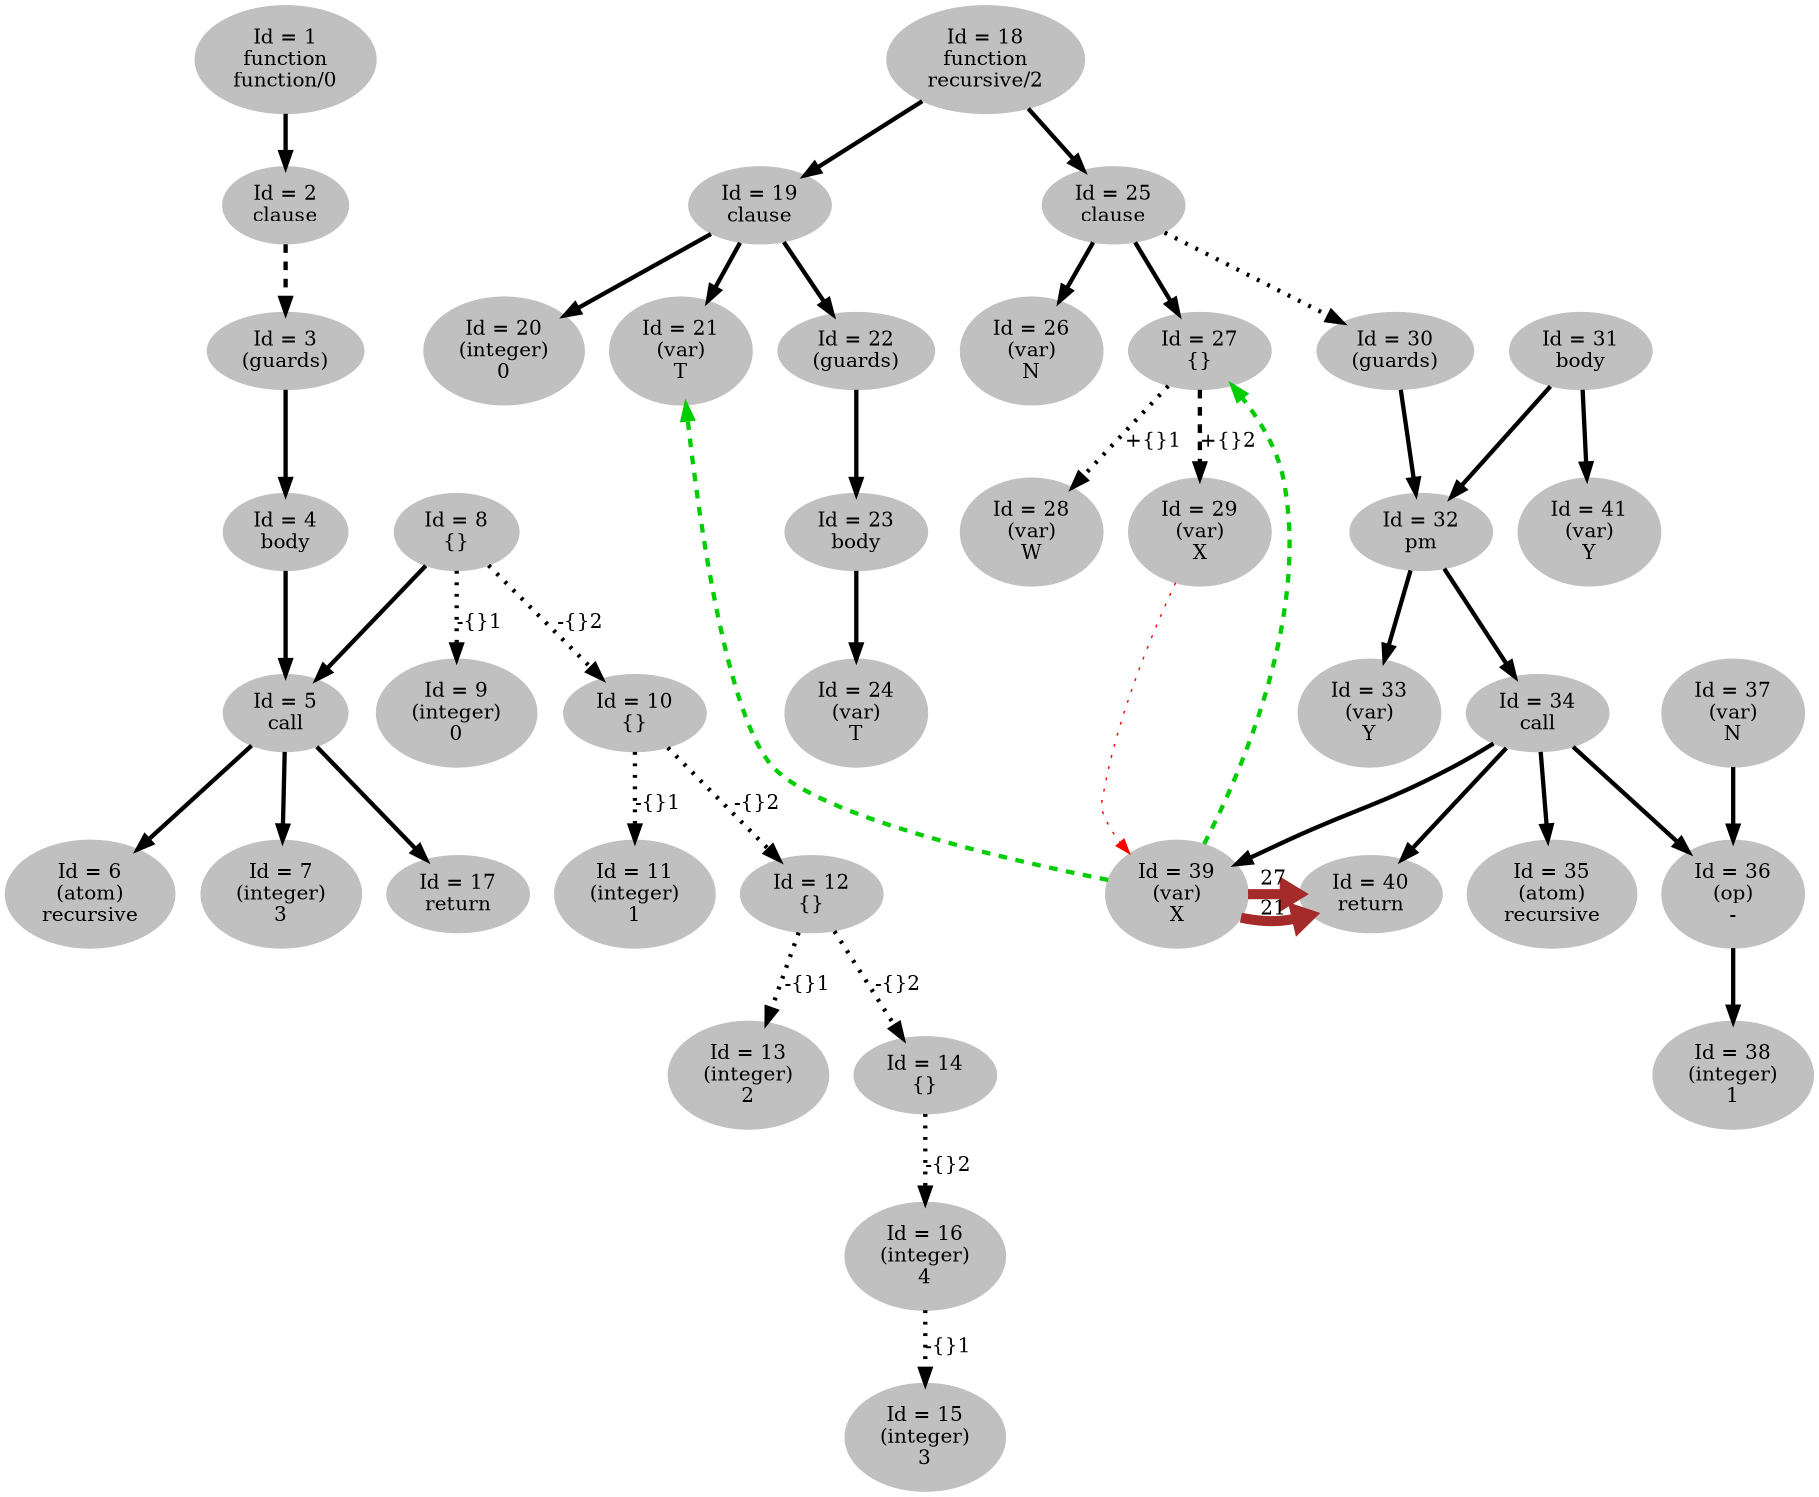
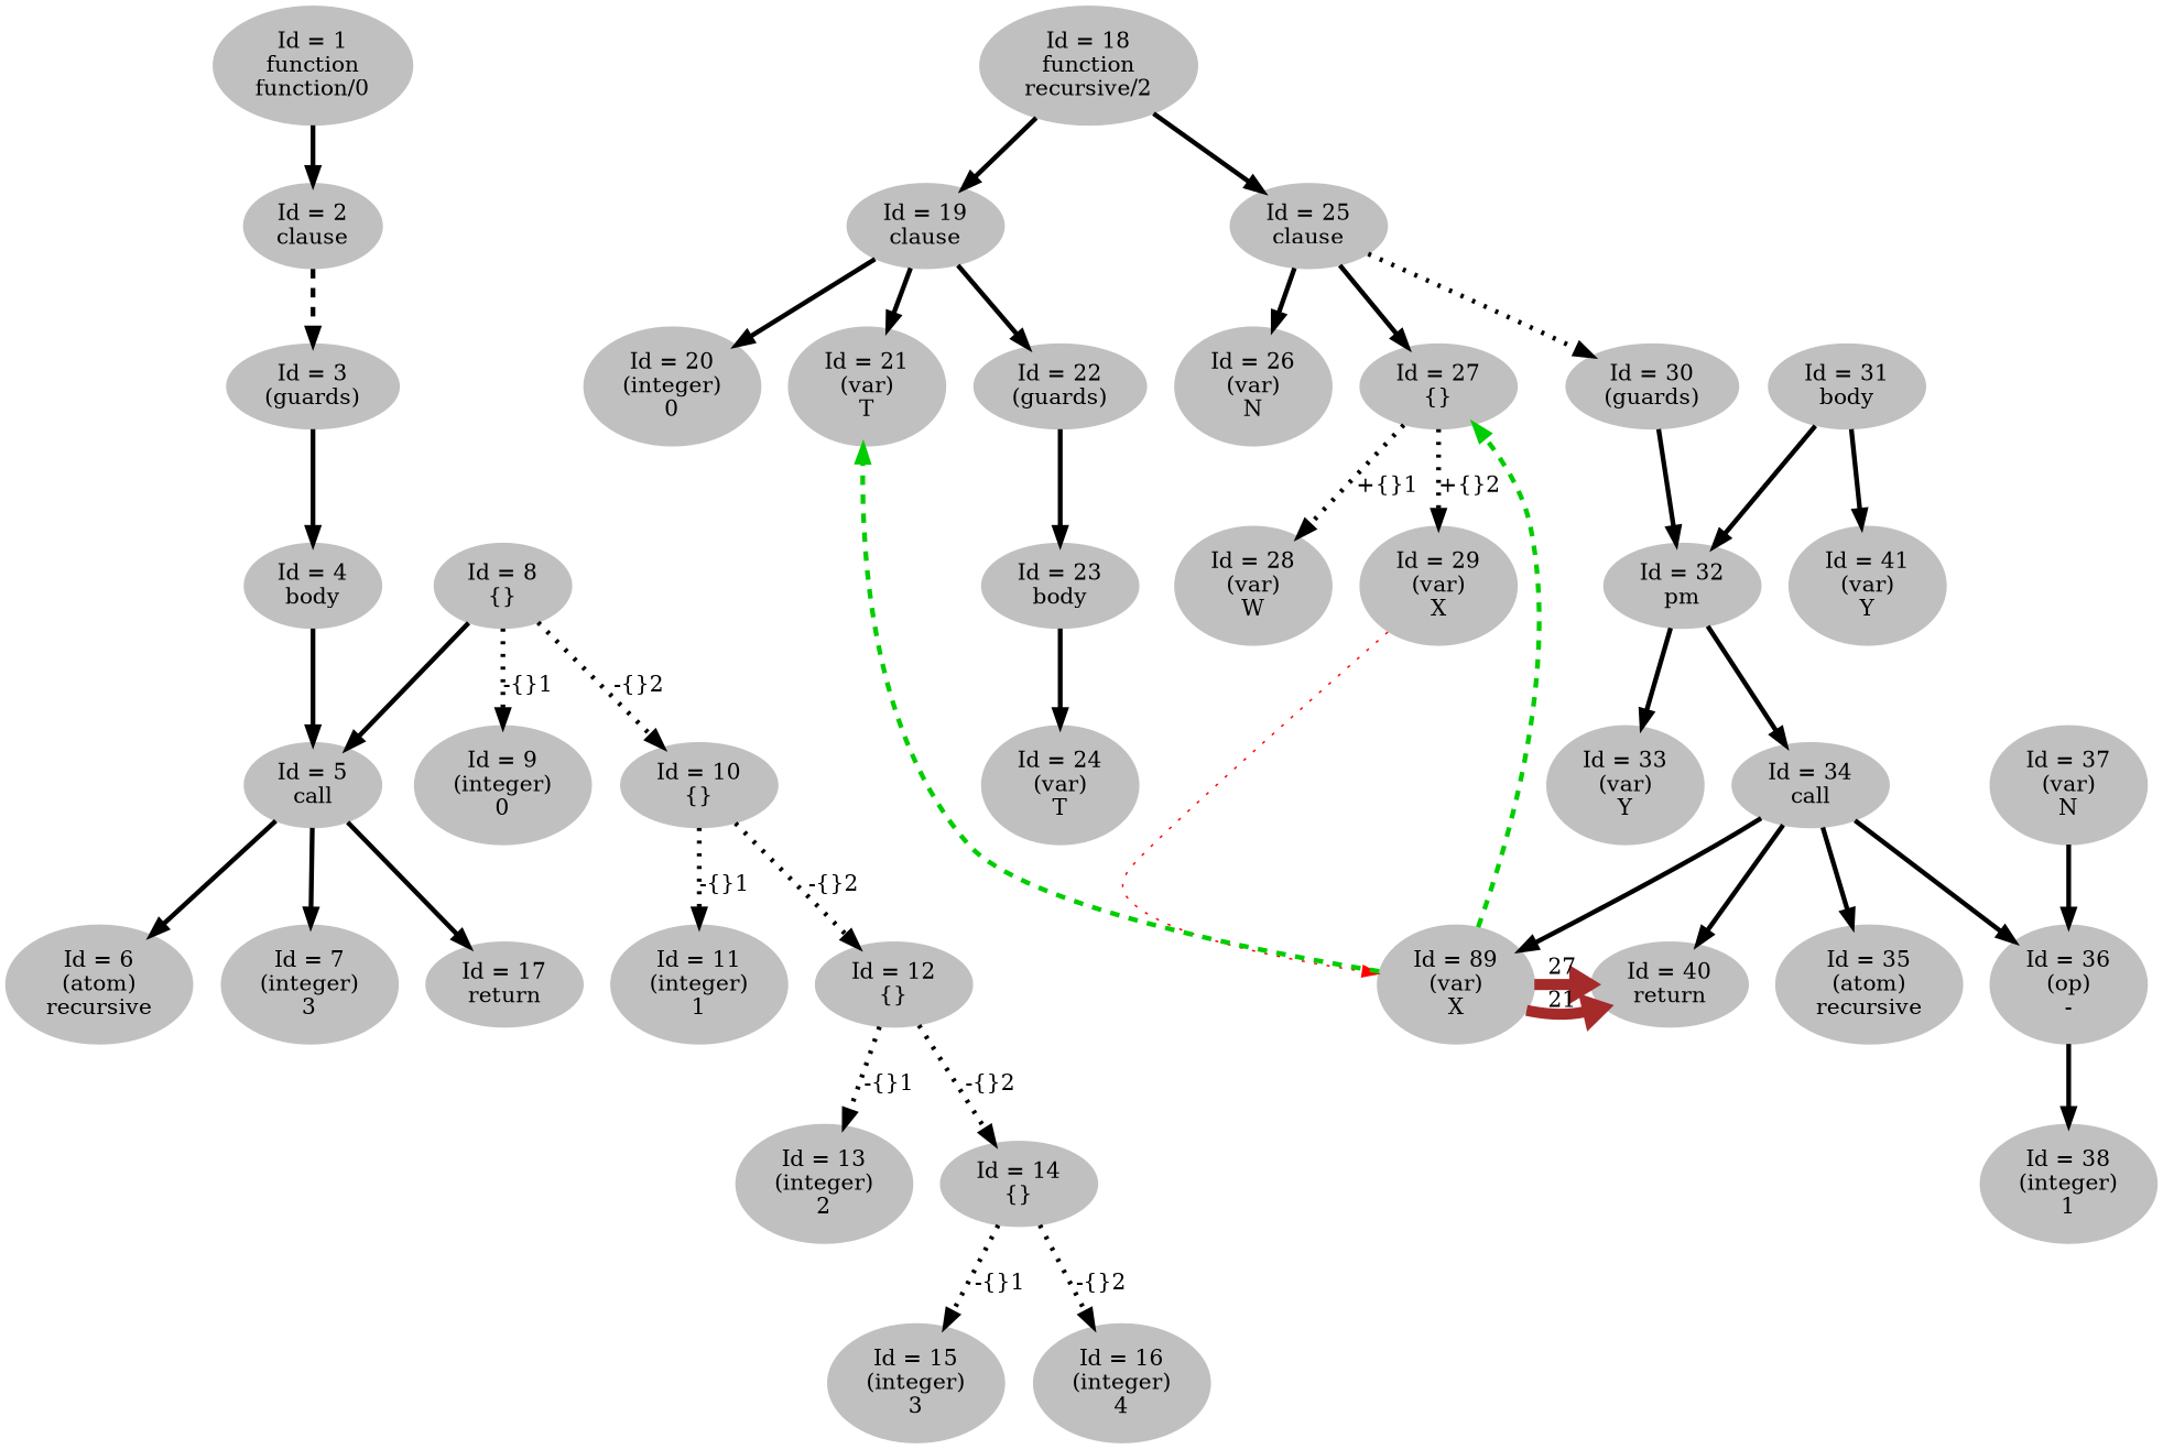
  digraph {
    node [color=gray fillcolor=gray fontcolor=black penwidth=1 shape=ellipse style=filled]
    edge [color=black penwidth=3]
    n1 [label="Id = 1\nfunction\nfunction/0"]
    n2 [label="Id = 2\nclause"]
    n3 [label="Id = 3\n(guards)\n"]
    n4 [label="Id = 4\nbody"]
    n5 [label="Id = 5\ncall"]
    n6 [label="Id = 6\n(atom)\nrecursive"]
    n7 [label="Id = 7\n(integer)\n3"]
    n8 [label="Id = 17\nreturn"]
    n9 [label="Id = 8\n{}"]
    n10 [label="Id = 9\n(integer)\n0"]
    n11 [label="Id = 10\n{}"]
    n12 [label="Id = 11\n(integer)\n1"]
    n13 [label="Id = 12\n{}"]
    n14 [label="Id = 13\n(integer)\n2"]
    n15 [label="Id = 14\n{}"]
    n16 [label="Id = 15\n(integer)\n3"]
    n17 [label="Id = 16\n(integer)\n4"]
    n18 [label="Id = 18\nfunction\nrecursive/2"]
    n19 [label="Id = 19\nclause"]
    n20 [label="Id = 25\nclause"]
    n21 [label="Id = 20\n(integer)\n0"]
    n22 [label="Id = 21\n(var)\nT"]
    n23 [label="Id = 22\n(guards)\n"]
    n24 [label="Id = 26\n(var)\nN"]
    n25 [label="Id = 27\n{}"]
    n26 [label="Id = 30\n(guards)\n"]
    n27 [label="Id = 23\nbody"]
    n28 [label="Id = 24\n(var)\nT"]
    n29 [label="Id = 28\n(var)\nW"]
    n30 [label="Id = 29\n(var)\nX"]
    n31 [label="Id = 32\npm"]
-   n32 [label="Id = 39\n(var)\nX"]
+   n32 [label="Id = 89\n(var)\nX"]
    n33 [label="Id = 40\nreturn"]
    n34 [label="Id = 31\nbody"]
    n35 [label="Id = 41\n(var)\nY"]
    n36 [label="Id = 33\n(var)\nY"]
    n37 [label="Id = 34\ncall"]
    n38 [label="Id = 35\n(atom)\nrecursive"]
    n39 [label="Id = 36\n(op)\n-"]
    n40 [label="Id = 38\n(integer)\n1"]
    n41 [label="Id = 37\n(var)\nN"]
    n1 -> n2
    n2 -> n3 [style=dashed]
    n3 -> n4
    n4 -> n5
    n5 -> n6
    n5 -> n7
    n5 -> n8
    n9 -> n5
    n9 -> n10 [label="-{}1" style=dotted]
    n9 -> n11 [label="-{}2" style=dotted]
    n11 -> n12 [label="-{}1" style=dotted]
    n11 -> n13 [label="-{}2" style=dotted]
    n13 -> n14 [label="-{}1" style=dotted]
    n13 -> n15 [label="-{}2" style=dotted]
-   n17 -> n16 [label="-{}1" style=dotted]
+   n15 -> n16 [label="-{}1" style=dotted]
    n15 -> n17 [label="-{}2" style=dotted]
    n18 -> n19
    n18 -> n20
    n19 -> n21
    n19 -> n22
    n19 -> n23
    n20 -> n24
    n20 -> n25
    n20 -> n26 [style=dotted]
    n23 -> n27
    n25 -> n29 [label="+{}1" style=dotted]
-   n25 -> n30 [label="+{}2" style=dashed]
+   n25 -> n30 [label="+{}2" style=dotted]
    n26 -> n31
    n27 -> n28
    n30 -> n32 [color=red constraint=false style=dotted penwidth=""]
    n31 -> n36
    n31 -> n37
    n32 -> n22 [color=green3 constraint=false style=dashed]
    n32 -> n25 [color=green3 constraint=false style=dashed]
    n32 -> n33 [color=brown constraint=false label=27 penwidth=7]
    n32 -> n33 [color=brown constraint=false label=21 penwidth=7]
    n34 -> n31
    n34 -> n35
    n37 -> n32
    n37 -> n33
    n37 -> n38
    n37 -> n39
    n39 -> n40
    n41 -> n39
  }
